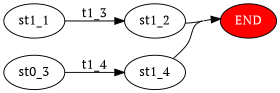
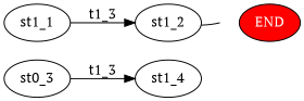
  strict digraph {
    concentrate=true
    fontname="PT Serif"
    rankdir=LR
    node [fontname="PT Serif"]
    edge [fontname="PT Serif"]
    st1_1
    st1_2
    n3 [label=st0_3]
    st1_4
    n5 [fillcolor=red fontcolor=white label=END style=filled]
    st1_1 -> st1_2 [label=t1_3]
    st1_2 -> n5
-   n3 -> st1_4 [label=t1_4]
-   st1_4 -> n5
+   n3 -> st1_4 [label=t1_3]
  }
